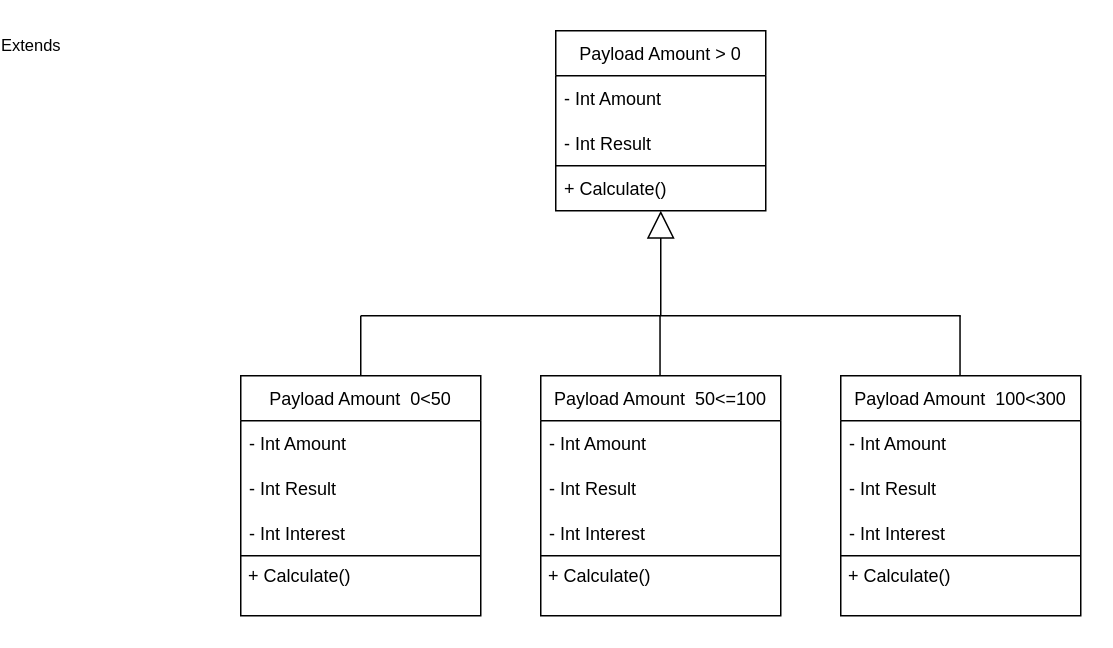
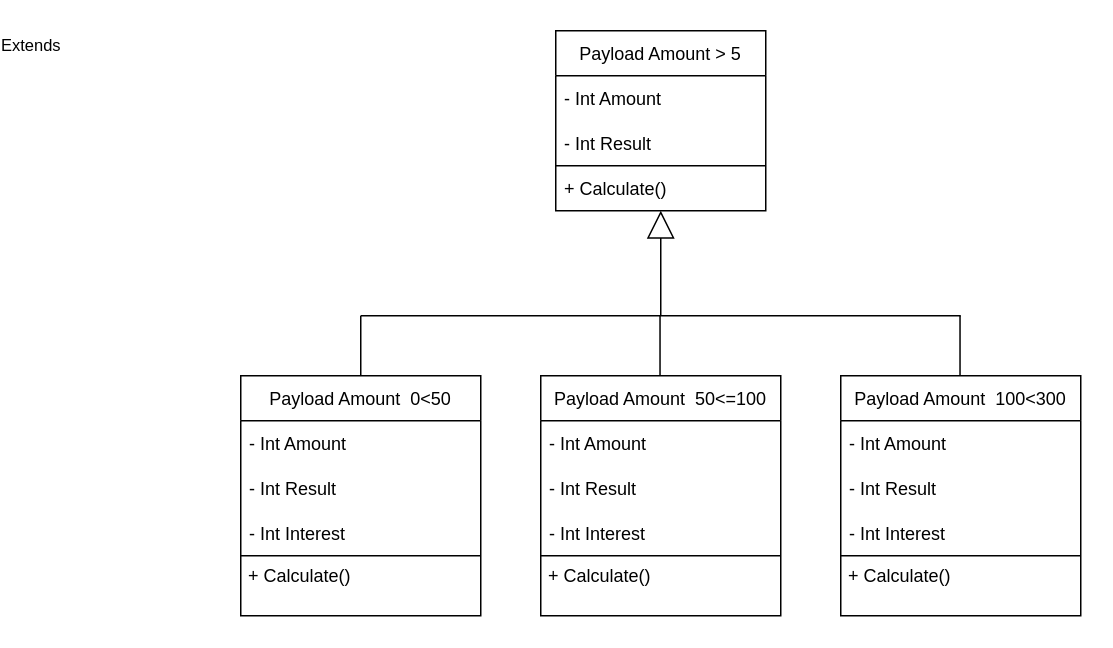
  <mxCell id="0" />
  <mxCell id="1" parent="0" />
- <mxCell id="2" value="Payload Amount &gt; 0" style="swimlane;fontStyle=0;childLayout=stackLayout;horizontal=1;startSize=30;horizontalStack=0;resizeParent=1;resizeParentMax=0;resizeLast=0;collapsible=1;marginBottom=0;" vertex="1" parent="1"><mxGeometry x="230" y="20" width="140" height="120" as="geometry" /></mxCell>
+ <mxCell id="2" value="Payload Amount &gt; 5" style="swimlane;fontStyle=0;childLayout=stackLayout;horizontal=1;startSize=30;horizontalStack=0;resizeParent=1;resizeParentMax=0;resizeLast=0;collapsible=1;marginBottom=0;" vertex="1" parent="1"><mxGeometry x="230" y="20" width="140" height="120" as="geometry" /></mxCell>
  <mxCell id="3" value="- Int Amount" style="text;strokeColor=none;fillColor=none;align=left;verticalAlign=middle;spacingLeft=4;spacingRight=4;overflow=hidden;points=[[0,0.5],[1,0.5]];portConstraint=eastwest;rotatable=0;" vertex="1" parent="2"><mxGeometry y="30" width="140" height="30" as="geometry" /></mxCell>
  <mxCell id="4" value="- Int Result" style="text;strokeColor=none;fillColor=none;align=left;verticalAlign=middle;spacingLeft=4;spacingRight=4;overflow=hidden;points=[[0,0.5],[1,0.5]];portConstraint=eastwest;rotatable=0;" vertex="1" parent="2"><mxGeometry y="60" width="140" height="30" as="geometry" /></mxCell>
  <mxCell id="5" value="+ Calculate()" style="text;strokeColor=none;fillColor=none;align=left;verticalAlign=middle;spacingLeft=4;spacingRight=4;overflow=hidden;points=[[0,0.5],[1,0.5]];portConstraint=eastwest;rotatable=0;" vertex="1" parent="2"><mxGeometry y="90" width="140" height="30" as="geometry" /></mxCell>
  <mxCell id="6" value="" style="endArrow=none;html=1;rounded=0;entryX=1;entryY=1;entryDx=0;entryDy=0;entryPerimeter=0;" edge="1" parent="2" target="4"><mxGeometry width="50" height="50" relative="1" as="geometry"><mxPoint y="90" as="sourcePoint" /><mxPoint x="100" y="30" as="targetPoint" /></mxGeometry></mxCell>
  <mxCell id="7" value="Payload Amount  0&lt;50" style="swimlane;fontStyle=0;childLayout=stackLayout;horizontal=1;startSize=30;horizontalStack=0;resizeParent=1;resizeParentMax=0;resizeLast=0;collapsible=1;marginBottom=0;" vertex="1" parent="1"><mxGeometry x="20" y="250" width="160" height="160" as="geometry" /></mxCell>
  <mxCell id="8" value="- Int Amount" style="text;strokeColor=none;fillColor=none;align=left;verticalAlign=middle;spacingLeft=4;spacingRight=4;overflow=hidden;points=[[0,0.5],[1,0.5]];portConstraint=eastwest;rotatable=0;" vertex="1" parent="7"><mxGeometry y="30" width="160" height="30" as="geometry" /></mxCell>
  <mxCell id="9" value="- Int Result" style="text;strokeColor=none;fillColor=none;align=left;verticalAlign=middle;spacingLeft=4;spacingRight=4;overflow=hidden;points=[[0,0.5],[1,0.5]];portConstraint=eastwest;rotatable=0;" vertex="1" parent="7"><mxGeometry y="60" width="160" height="30" as="geometry" /></mxCell>
  <mxCell id="10" value="" style="endArrow=none;html=1;rounded=0;entryX=1;entryY=0;entryDx=0;entryDy=0;" edge="1" parent="7" target="12"><mxGeometry width="50" height="50" relative="1" as="geometry"><mxPoint y="120" as="sourcePoint" /><mxPoint x="50" y="70" as="targetPoint" /></mxGeometry></mxCell>
  <mxCell id="11" value="- Int Interest" style="text;strokeColor=none;fillColor=none;align=left;verticalAlign=middle;spacingLeft=4;spacingRight=4;overflow=hidden;points=[[0,0.5],[1,0.5]];portConstraint=eastwest;rotatable=0;" vertex="1" parent="7"><mxGeometry y="90" width="160" height="30" as="geometry" /></mxCell>
  <mxCell id="12" value="&amp;nbsp;+ Calculate()" style="text;whiteSpace=wrap;html=1;" vertex="1" parent="7"><mxGeometry y="120" width="160" height="40" as="geometry" /></mxCell>
  <mxCell id="13" value="Payload Amount  50&lt;=100" style="swimlane;fontStyle=0;childLayout=stackLayout;horizontal=1;startSize=30;horizontalStack=0;resizeParent=1;resizeParentMax=0;resizeLast=0;collapsible=1;marginBottom=0;" vertex="1" parent="1"><mxGeometry x="220" y="250" width="160" height="160" as="geometry" /></mxCell>
  <mxCell id="14" value="- Int Amount" style="text;strokeColor=none;fillColor=none;align=left;verticalAlign=middle;spacingLeft=4;spacingRight=4;overflow=hidden;points=[[0,0.5],[1,0.5]];portConstraint=eastwest;rotatable=0;" vertex="1" parent="13"><mxGeometry y="30" width="160" height="30" as="geometry" /></mxCell>
  <mxCell id="15" value="- Int Result" style="text;strokeColor=none;fillColor=none;align=left;verticalAlign=middle;spacingLeft=4;spacingRight=4;overflow=hidden;points=[[0,0.5],[1,0.5]];portConstraint=eastwest;rotatable=0;" vertex="1" parent="13"><mxGeometry y="60" width="160" height="30" as="geometry" /></mxCell>
  <mxCell id="16" value="" style="endArrow=none;html=1;rounded=0;entryX=1;entryY=0;entryDx=0;entryDy=0;" edge="1" parent="13" target="18"><mxGeometry width="50" height="50" relative="1" as="geometry"><mxPoint y="120" as="sourcePoint" /><mxPoint x="50" y="70" as="targetPoint" /></mxGeometry></mxCell>
  <mxCell id="17" value="- Int Interest" style="text;strokeColor=none;fillColor=none;align=left;verticalAlign=middle;spacingLeft=4;spacingRight=4;overflow=hidden;points=[[0,0.5],[1,0.5]];portConstraint=eastwest;rotatable=0;" vertex="1" parent="13"><mxGeometry y="90" width="160" height="30" as="geometry" /></mxCell>
  <mxCell id="18" value="&amp;nbsp;+ Calculate()" style="text;whiteSpace=wrap;html=1;" vertex="1" parent="13"><mxGeometry y="120" width="160" height="40" as="geometry" /></mxCell>
  <mxCell id="19" value="Payload Amount  100&lt;300" style="swimlane;fontStyle=0;childLayout=stackLayout;horizontal=1;startSize=30;horizontalStack=0;resizeParent=1;resizeParentMax=0;resizeLast=0;collapsible=1;marginBottom=0;" vertex="1" parent="1"><mxGeometry x="420" y="250" width="160" height="160" as="geometry" /></mxCell>
  <mxCell id="20" value="- Int Amount" style="text;strokeColor=none;fillColor=none;align=left;verticalAlign=middle;spacingLeft=4;spacingRight=4;overflow=hidden;points=[[0,0.5],[1,0.5]];portConstraint=eastwest;rotatable=0;" vertex="1" parent="19"><mxGeometry y="30" width="160" height="30" as="geometry" /></mxCell>
  <mxCell id="21" value="- Int Result" style="text;strokeColor=none;fillColor=none;align=left;verticalAlign=middle;spacingLeft=4;spacingRight=4;overflow=hidden;points=[[0,0.5],[1,0.5]];portConstraint=eastwest;rotatable=0;" vertex="1" parent="19"><mxGeometry y="60" width="160" height="30" as="geometry" /></mxCell>
  <mxCell id="22" value="" style="endArrow=none;html=1;rounded=0;entryX=1;entryY=0;entryDx=0;entryDy=0;" edge="1" parent="19" target="24"><mxGeometry width="50" height="50" relative="1" as="geometry"><mxPoint y="120" as="sourcePoint" /><mxPoint x="50" y="70" as="targetPoint" /></mxGeometry></mxCell>
  <mxCell id="23" value="- Int Interest" style="text;strokeColor=none;fillColor=none;align=left;verticalAlign=middle;spacingLeft=4;spacingRight=4;overflow=hidden;points=[[0,0.5],[1,0.5]];portConstraint=eastwest;rotatable=0;" vertex="1" parent="19"><mxGeometry y="90" width="160" height="30" as="geometry" /></mxCell>
  <mxCell id="24" value="&amp;nbsp;+ Calculate()" style="text;whiteSpace=wrap;html=1;" vertex="1" parent="19"><mxGeometry y="120" width="160" height="40" as="geometry" /></mxCell>
  <mxCell id="25" value="" style="endArrow=none;html=1;rounded=0;entryX=0.5;entryY=0;entryDx=0;entryDy=0;" edge="1" parent="1" target="7"><mxGeometry width="50" height="50" relative="1" as="geometry"><mxPoint x="100" y="210" as="sourcePoint" /><mxPoint x="330" y="220" as="targetPoint" /></mxGeometry></mxCell>
  <mxCell id="26" value="" style="endArrow=none;html=1;rounded=0;entryX=0.5;entryY=0;entryDx=0;entryDy=0;" edge="1" parent="1"><mxGeometry width="50" height="50" relative="1" as="geometry"><mxPoint x="299.52" y="210" as="sourcePoint" /><mxPoint x="299.52" y="250" as="targetPoint" /></mxGeometry></mxCell>
  <mxCell id="27" value="" style="endArrow=none;html=1;rounded=0;entryX=0.5;entryY=0;entryDx=0;entryDy=0;" edge="1" parent="1"><mxGeometry width="50" height="50" relative="1" as="geometry"><mxPoint x="499.52" y="210" as="sourcePoint" /><mxPoint x="499.52" y="250" as="targetPoint" /></mxGeometry></mxCell>
  <mxCell id="28" value="" style="endArrow=none;html=1;rounded=0;" edge="1" parent="1"><mxGeometry width="50" height="50" relative="1" as="geometry"><mxPoint x="100" y="210" as="sourcePoint" /><mxPoint x="500" y="210" as="targetPoint" /></mxGeometry></mxCell>
  <mxCell id="29" value="Extends" style="endArrow=block;endSize=16;endFill=0;html=1;rounded=0;entryX=0.5;entryY=1;entryDx=0;entryDy=0;entryPerimeter=0;" edge="1" parent="1" target="5"><mxGeometry x="1" y="434" width="160" relative="1" as="geometry"><mxPoint x="300" y="210" as="sourcePoint" /><mxPoint x="200" y="140" as="targetPoint" /><mxPoint x="14" y="-110" as="offset" /></mxGeometry></mxCell>
